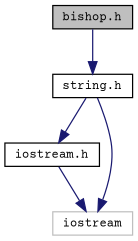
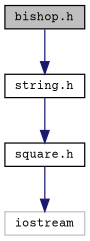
  digraph {
    fontname="Courier Prime"
    node [color=black fillcolor=white fontname="Courier Prime" fontsize=10 shape=record style=filled]
    edge [color=midnightblue fontname="Courier Prime" fontsize=10 labelfontname=Helvetica labelfontsize=10 style=solid]
    n1 [fillcolor=grey75 fontcolor=black height=0.2 label="bishop.h" width=0.4]
    n2 [height=0.2 label="string.h" width=0.4]
-   n3 [height=0.2 label="iostream.h" width=0.4]
+   n3 [height=0.2 label="square.h" width=0.4]
    n4 [color=grey75 height=0.2 label=iostream width=0.4]
    n1 -> n2
    n2 -> n3
-   n2 -> n4
    n3 -> n4
  }
